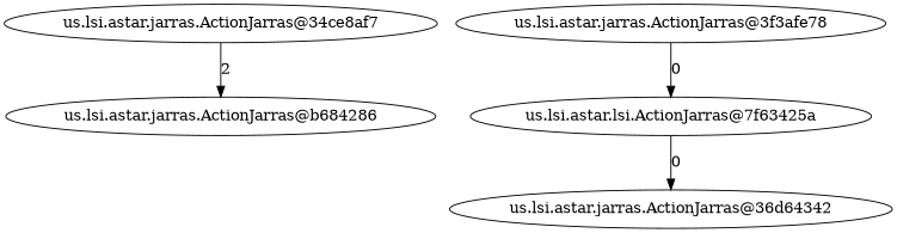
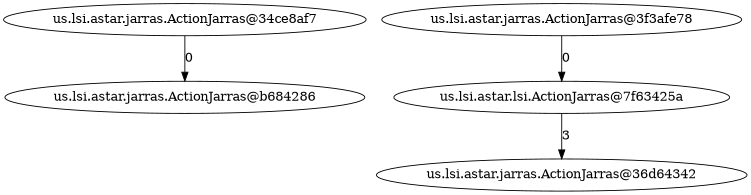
  digraph {
    n1 [label="us.lsi.astar.jarras.ActionJarras@34ce8af7"]
    n2 [label="us.lsi.astar.jarras.ActionJarras@b684286"]
    n3 [label="us.lsi.astar.jarras.ActionJarras@3f3afe78"]
    n4 [label="us.lsi.astar.lsi.ActionJarras@7f63425a"]
    n5 [label="us.lsi.astar.jarras.ActionJarras@36d64342"]
-   n1 -> n2 [label=2]
+   n1 -> n2 [label=0]
    n3 -> n4 [label=0]
-   n4 -> n5 [label=0]
+   n4 -> n5 [label=3]
  }
